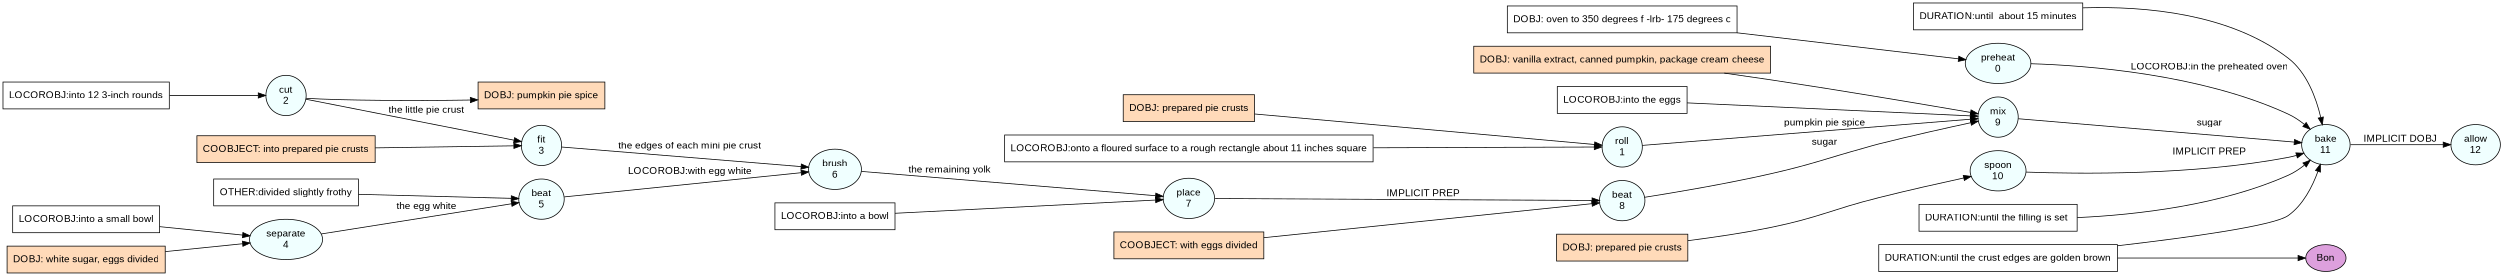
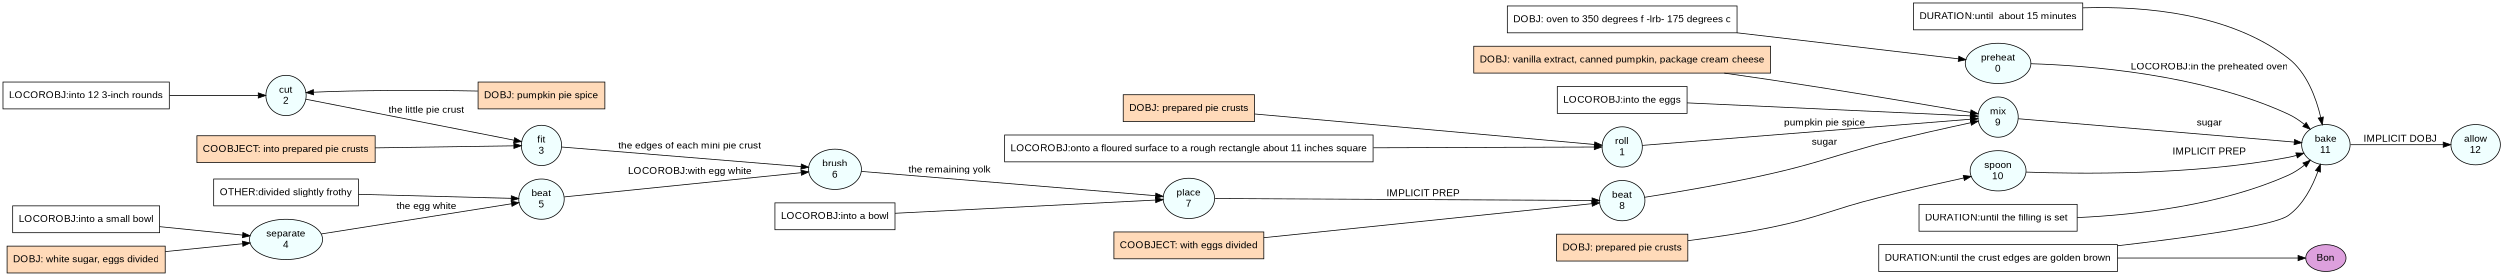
  digraph {
    fontname="Liberation Sans"
    rankdir=LR
    node [fillcolor=azure fontname="Liberation Sans" shape=box style=filled]
    edge [fontname="Liberation Sans"]
    n1 [label="preheat\n0" shape=oval]
    n2 [label="bake\n11" shape=oval]
    n3 [label="allow\n12" shape=oval]
    n4 [label="roll\n1" shape=oval]
    n5 [label="mix\n9" shape=oval]
    n6 [label="cut\n2" shape=oval]
    n7 [label="fit\n3" shape=oval]
    n8 [label="brush\n6" shape=oval]
    n9 [label="place\n7" shape=oval]
    n10 [label="separate\n4" shape=oval]
    n11 [label="beat\n5" shape=oval]
    n12 [label="beat\n8" shape=oval]
    n13 [label="spoon\n10" shape=oval]
    n14 [fillcolor=plum label=Bon shape=oval]
    n15 [fillcolor=peachpuff label="DOBJ: pumpkin pie spice"]
    n16 [fillcolor=white label="LOCOROBJ:into 12 3-inch rounds"]
    n17 [fillcolor=peachpuff label="DOBJ: prepared pie crusts"]
    n18 [fillcolor=peachpuff label="DOBJ: white sugar, eggs divided"]
    n19 [fillcolor=white label="LOCOROBJ:into a small bowl"]
    n20 [fillcolor=white label="DOBJ: oven to 350 degrees f -lrb- 175 degrees c"]
    n21 [fillcolor=peachpuff label="DOBJ: prepared pie crusts"]
    n22 [fillcolor=white label="LOCOROBJ:onto a floured surface to a rough rectangle about 11 inches square"]
    n23 [fillcolor=peachpuff label="COOBJECT: into prepared pie crusts"]
    n24 [fillcolor=white label="OTHER:divided slightly frothy"]
    n25 [fillcolor=white label="LOCOROBJ:into a bowl"]
    n26 [fillcolor=peachpuff label="COOBJECT: with eggs divided"]
    n27 [fillcolor=peachpuff label="DOBJ: vanilla extract, canned pumpkin, package cream cheese"]
    n28 [fillcolor=white label="LOCOROBJ:into the eggs"]
    n29 [fillcolor=white label="DURATION:until the crust edges are golden brown"]
    n30 [fillcolor=white label="DURATION:until the filling is set "]
    n31 [fillcolor=white label="DURATION:until  about 15 minutes"]
    n1 -> n2 [label="LOCOROBJ:in the preheated oven"]
    n2 -> n3 [label="IMPLICIT DOBJ"]
    n4 -> n5 [label="pumpkin pie spice"]
    n5 -> n2 [label=" sugar "]
    n6 -> n7 [label="the little pie crust"]
    n7 -> n8 [label="the edges of each mini pie crust"]
    n8 -> n9 [label="the remaining yolk"]
    n9 -> n12 [label="IMPLICIT PREP"]
    n10 -> n11 [label="the egg white"]
    n11 -> n8 [label="LOCOROBJ:with egg white"]
    n12 -> n5 [label=" sugar "]
    n13 -> n2 [label="IMPLICIT PREP"]
-   n6 -> n15
+   n15 -> n6
    n16 -> n6
    n17 -> n13
    n18 -> n10
    n19 -> n10
    n20 -> n1
    n21 -> n4
    n22 -> n4
    n23 -> n7
    n24 -> n11
    n25 -> n9
    n26 -> n12
    n27 -> n5
    n28 -> n5
    n29 -> n2
    n29 -> n14
    n30 -> n2
    n31 -> n2
  }
